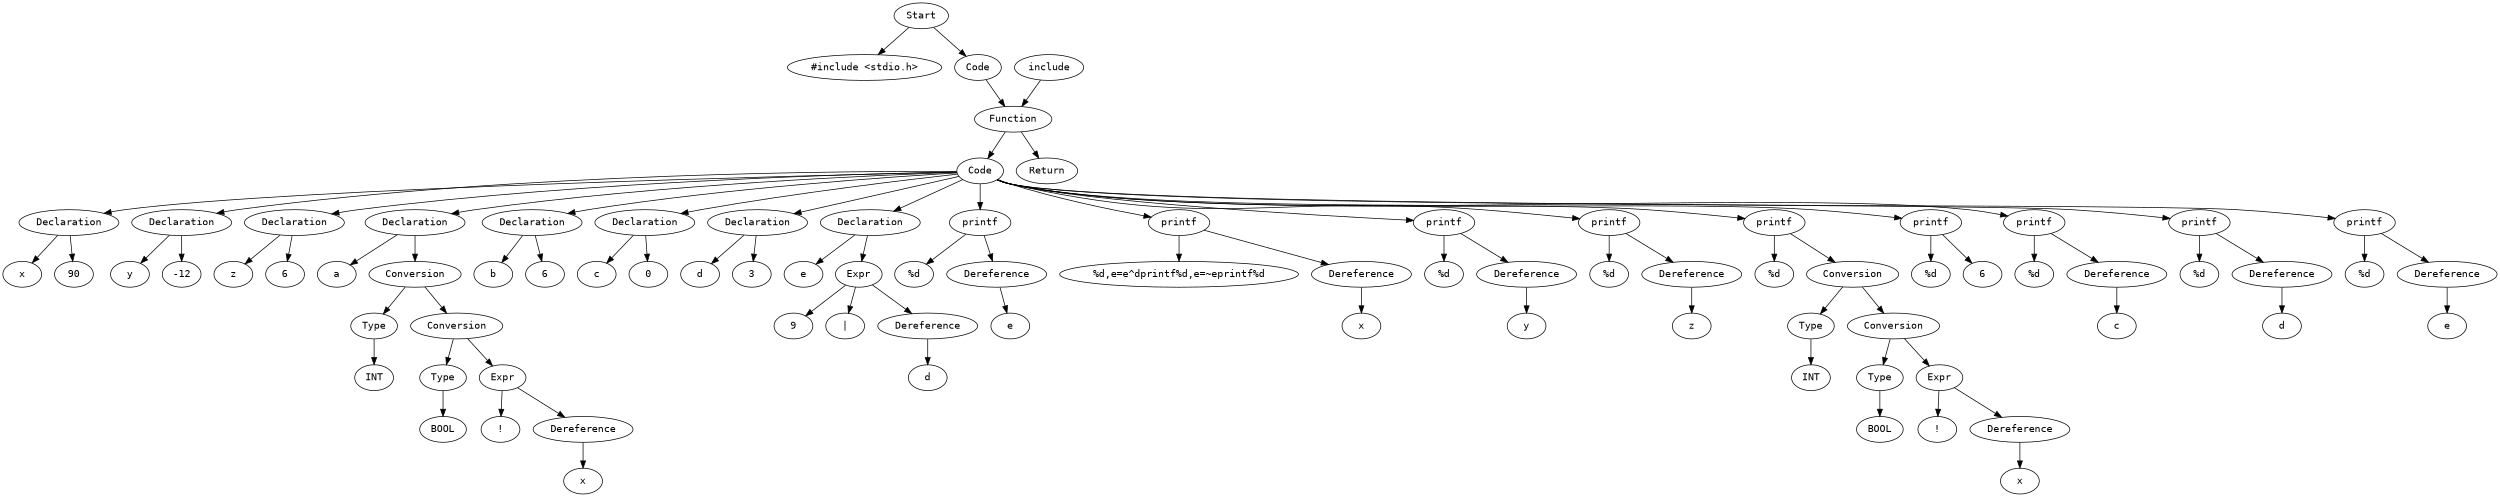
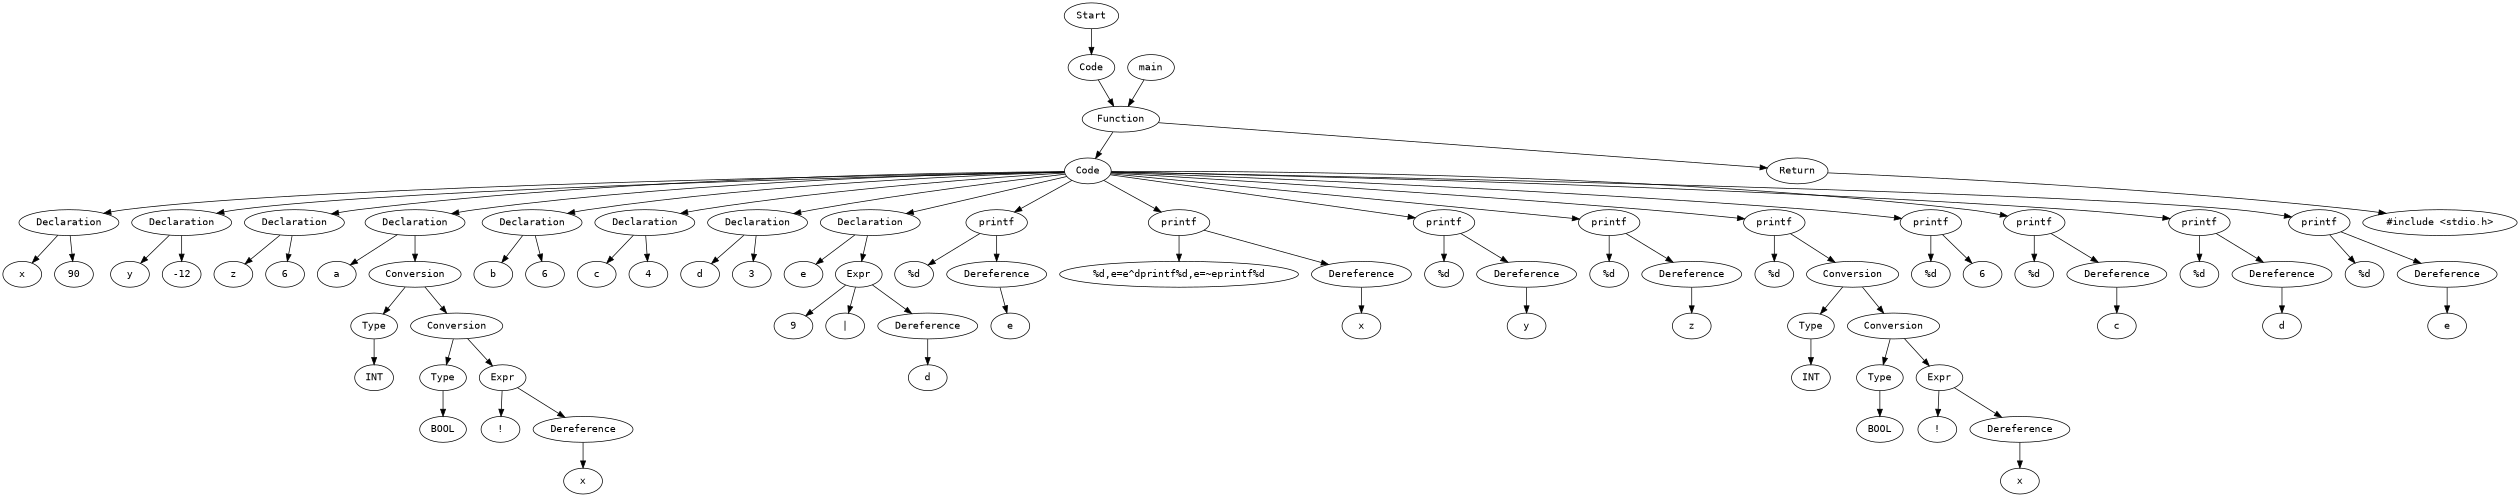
  digraph {
    fontname="DejaVu Sans Mono"
    node [fontname="DejaVu Sans Mono"]
    edge [fontname="DejaVu Sans Mono"]
    n1 [label=Start]
    n2 [label="#include <stdio.h>"]
    n3 [label=Code]
    n4 [label=Function]
    n5 [label=Code]
    n6 [label=Return]
-   n7 [label=include]
+   n7 [label=main]
    n8 [label=Declaration]
    n9 [label=Declaration]
    n10 [label=Declaration]
    n11 [label=Declaration]
    n12 [label=Declaration]
    n13 [label=Declaration]
    n14 [label=Declaration]
    n15 [label=Declaration]
    n16 [label=printf]
    n17 [label=printf]
    n18 [label=printf]
    n19 [label=printf]
    n20 [label=printf]
    n21 [label=printf]
    n22 [label=printf]
    n23 [label=printf]
    n24 [label=printf]
    n25 [label=x]
    n26 [label=90]
    n27 [label=y]
    n28 [label=-12]
    n29 [label=z]
    n30 [label=6]
    n31 [label=a]
    n32 [label=Conversion]
    n33 [label=b]
    n34 [label=6]
    n35 [label=c]
-   n36 [label=0]
+   n36 [label=4]
    n37 [label=d]
    n38 [label=3]
    n39 [label=e]
    n40 [label=Expr]
    n41 [label="%d"]
    n42 [label=Dereference]
    n43 [label="%d,e=e^dprintf%d,e=~eprintf%d"]
    n44 [label=Dereference]
    n45 [label="%d"]
    n46 [label=Dereference]
    n47 [label="%d"]
    n48 [label=Dereference]
    n49 [label="%d"]
    n50 [label=Conversion]
    n51 [label="%d"]
    n52 [label=6]
    n53 [label="%d"]
    n54 [label=Dereference]
    n55 [label="%d"]
    n56 [label=Dereference]
    n57 [label="%d"]
    n58 [label=Dereference]
    n59 [label=Type]
    n60 [label=Conversion]
    n61 [label=9]
    n62 [label="|"]
    n63 [label=Dereference]
    n64 [label=e]
    n65 [label=x]
    n66 [label=y]
    n67 [label=z]
    n68 [label=Type]
    n69 [label=Conversion]
    n70 [label=c]
    n71 [label=d]
    n72 [label=e]
    n73 [label=INT]
    n74 [label=Type]
    n75 [label=Expr]
    n76 [label=BOOL]
    n77 [label="!"]
    n78 [label=Dereference]
    n79 [label=x]
    n80 [label=d]
    n81 [label=INT]
    n82 [label=Type]
    n83 [label=Expr]
    n84 [label=BOOL]
    n85 [label="!"]
    n86 [label=Dereference]
    n87 [label=x]
-   n1 -> n2
+   n6 -> n2
    n1 -> n3
    n3 -> n4
    n4 -> n5
    n4 -> n6
    n5 -> n8
    n5 -> n9
    n5 -> n10
    n5 -> n11
    n5 -> n12
    n5 -> n13
    n5 -> n14
    n5 -> n15
    n5 -> n16
    n5 -> n17
    n5 -> n18
    n5 -> n19
    n5 -> n20
    n5 -> n21
    n5 -> n22
    n5 -> n23
    n5 -> n24
    n7 -> n4
    n8 -> n25
    n8 -> n26
    n9 -> n27
    n9 -> n28
    n10 -> n29
    n10 -> n30
    n11 -> n31
    n11 -> n32
    n12 -> n33
    n12 -> n34
    n13 -> n35
    n13 -> n36
    n14 -> n37
    n14 -> n38
    n15 -> n39
    n15 -> n40
    n16 -> n41
    n16 -> n42
    n17 -> n43
    n17 -> n44
    n18 -> n45
    n18 -> n46
    n19 -> n47
    n19 -> n48
    n20 -> n49
    n20 -> n50
    n21 -> n51
    n21 -> n52
    n22 -> n53
    n22 -> n54
    n23 -> n55
    n23 -> n56
    n24 -> n57
    n24 -> n58
    n32 -> n59
    n32 -> n60
    n40 -> n61
    n40 -> n62
    n40 -> n63
    n42 -> n64
    n44 -> n65
    n46 -> n66
    n48 -> n67
    n50 -> n68
    n50 -> n69
    n54 -> n70
    n56 -> n71
    n58 -> n72
    n59 -> n73
    n60 -> n74
    n60 -> n75
    n63 -> n80
    n68 -> n81
    n69 -> n82
    n69 -> n83
    n74 -> n76
    n75 -> n77
    n75 -> n78
    n78 -> n79
    n82 -> n84
    n83 -> n85
    n83 -> n86
    n86 -> n87
  }
